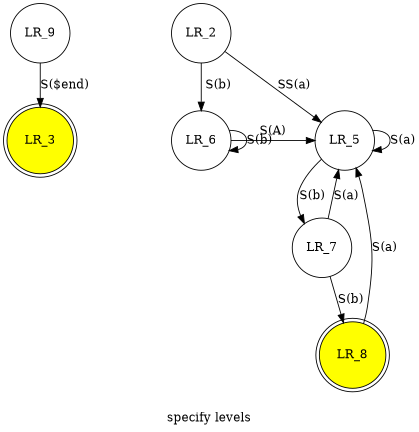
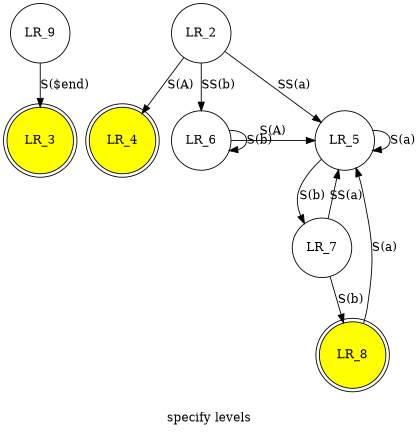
  digraph {
    label="specify levels"
    node [fillcolor=yellow shape=circle]
    n1 [label=LR_9]
    n2 [label=LR_2]
    n3 [label=LR_3 shape=doublecircle style=filled]
+   n4 [label=LR_4 shape=doublecircle style=filled]
    n5 [label=LR_5]
    n6 [label=LR_6]
    n7 [label=LR_7]
    n8 [label=LR_8 shape=doublecircle style=filled]
    subgraph sub_1 {
      rank=same
      n1
      n2
    }
    subgraph sub_2 {
      rank=same
      n3
+     n4
      n5
      n6
    }
    n1 -> n3 [label="S($end)"]
+   n2 -> n4 [label="S(A)"]
    n2 -> n5 [label="SS(a)"]
-   n2 -> n6 [label="S(b)"]
+   n2 -> n6 [label="SS(b)"]
    n5 -> n5 [label="S(a)"]
    n5 -> n7 [label="S(b)"]
    n6 -> n5 [label="S(A)"]
    n6 -> n6 [label="S(b)"]
-   n7 -> n5 [label="S(a)"]
+   n7 -> n5 [label="SS(a)"]
    n7 -> n8 [label="S(b)"]
    n8 -> n5 [label="S(a)"]
  }
